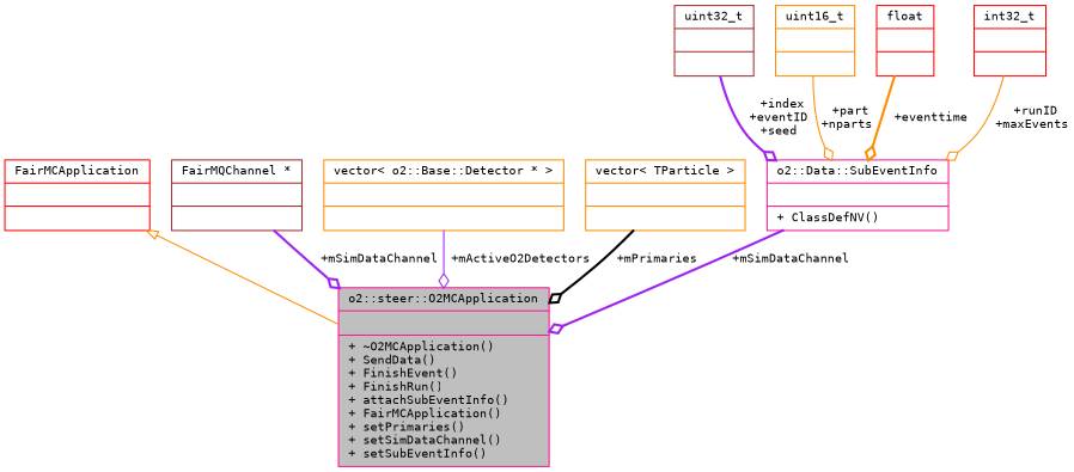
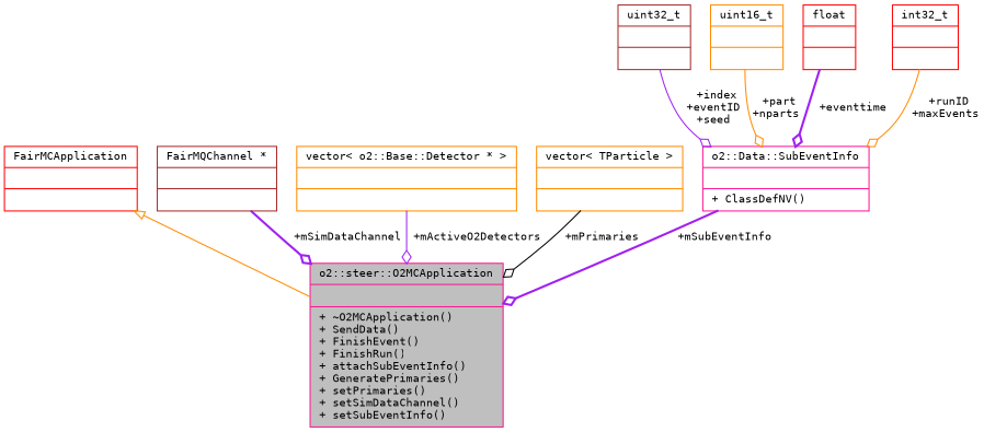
  digraph {
    fontname="DejaVu Sans Mono"
    node [color=red fontname="DejaVu Sans Mono" fontsize=10 shape=record]
    edge [color=purple fontname="DejaVu Sans Mono" fontsize=10 labelfontname=Helvetica labelfontsize=10 style=solid arrowhead=odiamond]
-   n1 [color=deeppink fillcolor=grey75 fontcolor=black height=0.2 label="{o2::steer::O2MCApplication\n||+ ~O2MCApplication()\l+ SendData()\l+ FinishEvent()\l+ FinishRun()\l+ attachSubEventInfo()\l+ FairMCApplication()\l+ setPrimaries()\l+ setSimDataChannel()\l+ setSubEventInfo()\l}" style=filled width=0.4]
+   n1 [color=deeppink fillcolor=grey75 fontcolor=black height=0.2 label="{o2::steer::O2MCApplication\n||+ ~O2MCApplication()\l+ SendData()\l+ FinishEvent()\l+ FinishRun()\l+ attachSubEventInfo()\l+ GeneratePrimaries()\l+ setPrimaries()\l+ setSimDataChannel()\l+ setSubEventInfo()\l}" style=filled width=0.4]
    n2 [height=0.2 label="{FairMCApplication\n||}" width=0.4]
    n3 [color=brown height=0.2 label="{FairMQChannel *\n||}" width=0.4]
    n4 [color=darkorange height=0.2 label="{vector\< o2::Base::Detector * \>\n||}" width=0.4]
    n5 [color=darkorange height=0.2 label="{vector\< TParticle \>\n||}" width=0.4]
    n6 [color=deeppink height=0.2 label="{o2::Data::SubEventInfo\n||+ ClassDefNV()\l}" width=0.4]
    n7 [color=brown height=0.2 label="{uint32_t\n||}" width=0.4]
    n8 [color=darkorange height=0.2 label="{uint16_t\n||}" width=0.4]
    n9 [height=0.2 label="{float\n||}" width=0.4]
    n10 [height=0.2 label="{int32_t\n||}" width=0.4]
    n2 -> n1 [arrowtail=onormal color=darkorange dir=back arrowhead=""]
    n3 -> n1 [label=" +mSimDataChannel" style=bold]
    n4 -> n1 [label=" +mActiveO2Detectors"]
-   n5 -> n1 [color=black label=" +mPrimaries" style=bold]
-   n6 -> n1 [label=" +mSimDataChannel" style=bold]
-   n7 -> n6 [label=" +index\n+eventID\n+seed" style=bold]
+   n5 -> n1 [color=black label=" +mPrimaries"]
+   n6 -> n1 [label=" +mSubEventInfo" style=bold]
+   n7 -> n6 [label=" +index\n+eventID\n+seed"]
    n8 -> n6 [color=darkorange label=" +part\n+nparts"]
-   n9 -> n6 [color=darkorange label=" +eventtime" style=bold]
+   n9 -> n6 [label=" +eventtime" style=bold]
    n10 -> n6 [color=darkorange label=" +runID\n+maxEvents"]
  }
